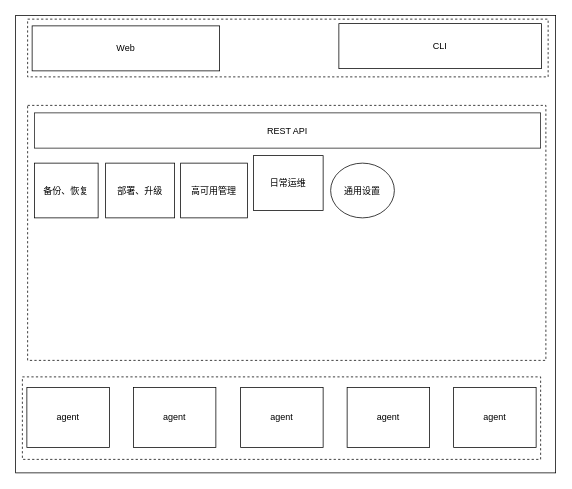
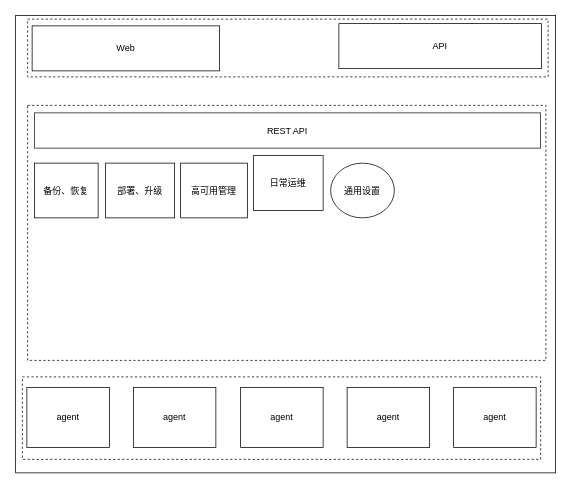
  <mxCell id="0" />
  <mxCell id="1" parent="0" />
  <mxCell id="2" value="" style="rounded=0;whiteSpace=wrap;html=1;" parent="1" vertex="1"><mxGeometry x="20" y="20" width="720" height="610" as="geometry" /></mxCell>
  <mxCell id="3" value="" style="rounded=0;whiteSpace=wrap;html=1;dashed=1;" parent="1" vertex="1"><mxGeometry x="36" y="25" width="694" height="77" as="geometry" /></mxCell>
  <mxCell id="4" value="Web" style="rounded=0;whiteSpace=wrap;html=1;" parent="1" vertex="1"><mxGeometry x="42" y="34" width="250" height="60" as="geometry" /></mxCell>
- <mxCell id="5" value="CLI" style="rounded=0;whiteSpace=wrap;html=1;" parent="1" vertex="1"><mxGeometry x="451" y="31" width="270" height="60" as="geometry" /></mxCell>
+ <mxCell id="5" value="API" style="rounded=0;whiteSpace=wrap;html=1;" parent="1" vertex="1"><mxGeometry x="451" y="31" width="270" height="60" as="geometry" /></mxCell>
  <mxCell id="6" value="" style="rounded=0;whiteSpace=wrap;html=1;dashed=1;" parent="1" vertex="1"><mxGeometry x="36" y="140" width="691" height="340" as="geometry" /></mxCell>
  <mxCell id="7" value="部署、升级" style="rounded=0;whiteSpace=wrap;html=1;" parent="1" vertex="1"><mxGeometry x="140" y="217" width="92" height="73" as="geometry" /></mxCell>
  <mxCell id="8" value="高可用管理" style="rounded=0;whiteSpace=wrap;html=1;" parent="1" vertex="1"><mxGeometry x="240" y="217" width="89" height="73" as="geometry" /></mxCell>
  <mxCell id="9" value="日常运维" style="rounded=0;whiteSpace=wrap;html=1;" parent="1" vertex="1"><mxGeometry x="337" y="207" width="93" height="73" as="geometry" /></mxCell>
  <mxCell id="10" value="通用设置" style="ellipse;whiteSpace=wrap;html=1;" parent="1" vertex="1"><mxGeometry x="440" y="217" width="85" height="73" as="geometry" /></mxCell>
  <mxCell id="11" value="备份、恢复" style="rounded=0;whiteSpace=wrap;html=1;" parent="1" vertex="1"><mxGeometry x="45" y="217" width="85" height="73" as="geometry" /></mxCell>
  <mxCell id="12" value="" style="rounded=0;whiteSpace=wrap;html=1;dashed=1;" parent="1" vertex="1"><mxGeometry x="29" y="502" width="691" height="110" as="geometry" /></mxCell>
  <mxCell id="13" value="agent" style="rounded=0;whiteSpace=wrap;html=1;" parent="1" vertex="1"><mxGeometry x="35" y="516" width="110" height="80" as="geometry" /></mxCell>
  <mxCell id="14" value="agent" style="rounded=0;whiteSpace=wrap;html=1;" parent="1" vertex="1"><mxGeometry x="177" y="516" width="110" height="80" as="geometry" /></mxCell>
  <mxCell id="15" value="agent" style="rounded=0;whiteSpace=wrap;html=1;" parent="1" vertex="1"><mxGeometry x="320" y="516" width="110" height="80" as="geometry" /></mxCell>
  <mxCell id="16" value="agent" style="rounded=0;whiteSpace=wrap;html=1;" parent="1" vertex="1"><mxGeometry x="462" y="516" width="110" height="80" as="geometry" /></mxCell>
  <mxCell id="17" value="agent" style="rounded=0;whiteSpace=wrap;html=1;" parent="1" vertex="1"><mxGeometry x="604" y="516" width="110" height="80" as="geometry" /></mxCell>
  <mxCell id="18" value="REST API" style="rounded=0;whiteSpace=wrap;html=1;strokeColor=#1A1A1A;fillColor=#FFFFFF;" vertex="1" parent="1"><mxGeometry x="45" y="150" width="675" height="47" as="geometry" /></mxCell>
